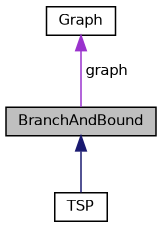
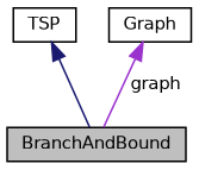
  digraph {
    node [color=black fillcolor=white fontname=Helvetica fontsize=10 shape=record style=filled]
    edge [dir=back fontname=Helvetica fontsize=10 labelfontname=Helvetica labelfontsize=10 style=solid]
    n1 [fillcolor=grey75 fontcolor=black height=0.2 label=BranchAndBound width=0.4]
    n2 [height=0.2 label=TSP width=0.4]
    n3 [height=0.2 label="Graph" width=0.4]
-   n1 -> n2 [color=midnightblue]
+   n2 -> n1 [color=midnightblue]
    n3 -> n1 [color=darkorchid3 label=" graph"]
  }
